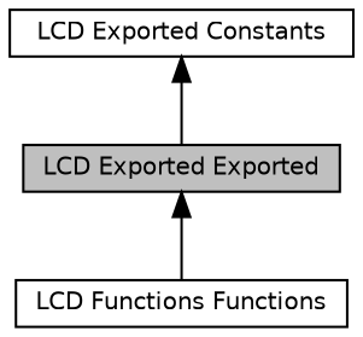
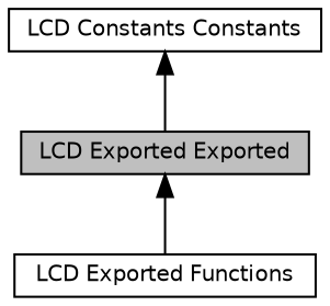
  digraph {
    rankdir=TB
    node [color=black fillcolor=white fontname=Helvetica fontsize=10 shape=box style=filled]
    edge [dir=back fontname=Helvetica fontsize=10 labelfontname=Helvetica labelfontsize=10 shape=plaintext style=solid]
-   n1 [height=0.2 label="LCD Exported Constants" width=0.4]
+   n1 [height=0.2 label="LCD Constants Constants" width=0.4]
    n2 [fillcolor=grey75 fontcolor=black height=0.2 label="LCD Exported Exported" width=0.4]
-   n3 [height=0.2 label="LCD Functions Functions" width=0.4]
+   n3 [height=0.2 label="LCD Exported Functions" width=0.4]
    n1 -> n2
    n2 -> n3
  }
